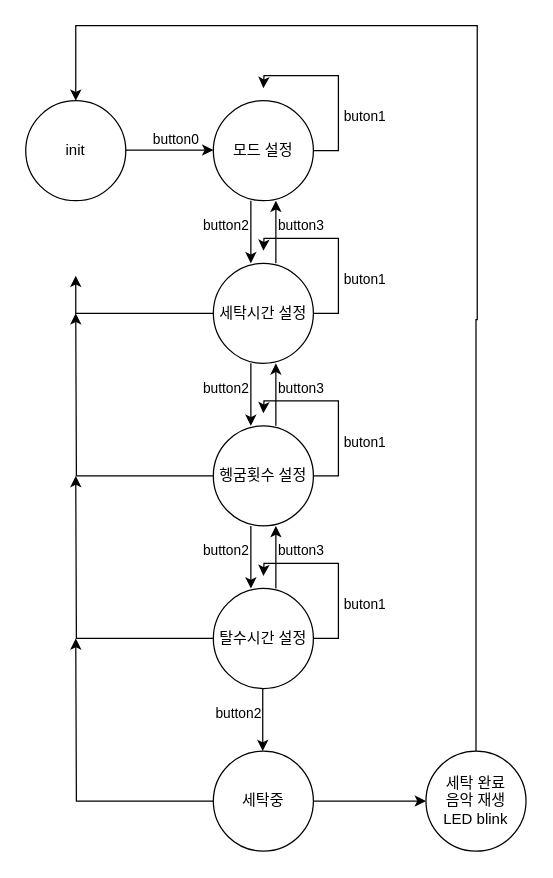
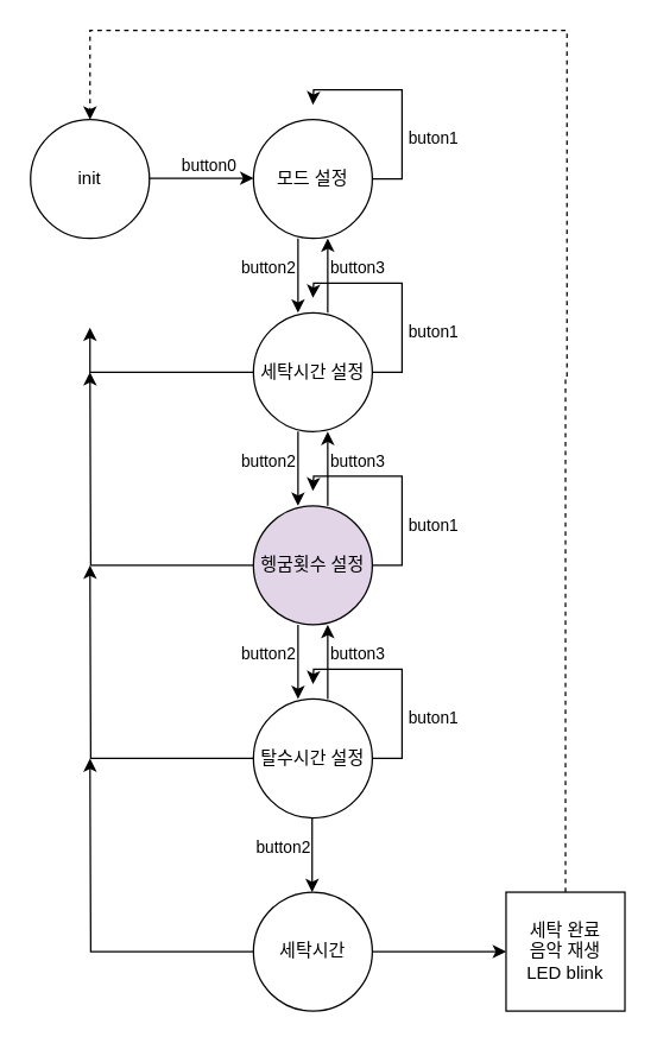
  <mxCell id="0" />
  <mxCell id="1" parent="0" />
  <mxCell id="2" value="init" style="ellipse;whiteSpace=wrap;html=1;aspect=fixed;" vertex="1" parent="1"><mxGeometry x="20" y="80" width="80" height="80" as="geometry" /></mxCell>
  <mxCell id="3" value="button0" style="endArrow=classic;html=1;rounded=0;" edge="1" parent="1"><mxGeometry x="0.143" y="10" width="50" height="50" relative="1" as="geometry"><mxPoint x="100" y="119.5" as="sourcePoint" /><mxPoint x="170" y="119.5" as="targetPoint" /><mxPoint y="1" as="offset" /></mxGeometry></mxCell>
  <mxCell id="4" style="edgeStyle=orthogonalEdgeStyle;rounded=0;orthogonalLoop=1;jettySize=auto;html=1;exitX=1;exitY=0.5;exitDx=0;exitDy=0;" edge="1" parent="1" source="6"><mxGeometry relative="1" as="geometry"><mxPoint x="210" y="70" as="targetPoint" /></mxGeometry></mxCell>
  <mxCell id="5" value="buton1" style="edgeLabel;html=1;align=center;verticalAlign=middle;resizable=0;points=[];" vertex="1" connectable="0" parent="4"><mxGeometry x="-0.358" y="1" relative="1" as="geometry"><mxPoint x="21" as="offset" /></mxGeometry></mxCell>
  <mxCell id="6" value="모드 설정" style="ellipse;whiteSpace=wrap;html=1;aspect=fixed;" vertex="1" parent="1"><mxGeometry x="170" y="80" width="80" height="80" as="geometry" /></mxCell>
  <mxCell id="7" style="edgeStyle=orthogonalEdgeStyle;rounded=0;orthogonalLoop=1;jettySize=auto;html=1;exitX=0;exitY=0.5;exitDx=0;exitDy=0;" edge="1" parent="1" source="9"><mxGeometry relative="1" as="geometry"><mxPoint x="60" y="510" as="targetPoint" /></mxGeometry></mxCell>
  <mxCell id="8" style="edgeStyle=orthogonalEdgeStyle;rounded=0;orthogonalLoop=1;jettySize=auto;html=1;exitX=1;exitY=0.5;exitDx=0;exitDy=0;entryX=0;entryY=0.5;entryDx=0;entryDy=0;" edge="1" parent="1" source="9" target="30"><mxGeometry relative="1" as="geometry" /></mxCell>
- <mxCell id="9" value="세탁중" style="ellipse;whiteSpace=wrap;html=1;aspect=fixed;" vertex="1" parent="1"><mxGeometry x="170" y="600" width="80" height="80" as="geometry" /></mxCell>
+ <mxCell id="9" value="세탁시간" style="ellipse;whiteSpace=wrap;html=1;aspect=fixed;" vertex="1" parent="1"><mxGeometry x="170" y="600" width="80" height="80" as="geometry" /></mxCell>
  <mxCell id="10" value="button2" style="endArrow=classic;html=1;rounded=0;" edge="1" parent="1"><mxGeometry x="-0.2" y="-20" width="50" height="50" relative="1" as="geometry"><mxPoint x="200" y="160" as="sourcePoint" /><mxPoint x="200" y="210" as="targetPoint" /><mxPoint as="offset" /></mxGeometry></mxCell>
  <mxCell id="11" value="button2" style="endArrow=classic;html=1;rounded=0;" edge="1" parent="1"><mxGeometry x="-0.2" y="-20" width="50" height="50" relative="1" as="geometry"><mxPoint x="200" y="290" as="sourcePoint" /><mxPoint x="200" y="340" as="targetPoint" /><mxPoint as="offset" /></mxGeometry></mxCell>
  <mxCell id="12" value="button2" style="endArrow=classic;html=1;rounded=0;" edge="1" parent="1"><mxGeometry x="-0.2" y="-20" width="50" height="50" relative="1" as="geometry"><mxPoint x="200" y="420" as="sourcePoint" /><mxPoint x="200" y="470" as="targetPoint" /><mxPoint as="offset" /></mxGeometry></mxCell>
  <mxCell id="13" value="button2" style="endArrow=classic;html=1;rounded=0;" edge="1" parent="1"><mxGeometry x="-0.2" y="-20" width="50" height="50" relative="1" as="geometry"><mxPoint x="209.5" y="550" as="sourcePoint" /><mxPoint x="209.5" y="600" as="targetPoint" /><mxPoint as="offset" /></mxGeometry></mxCell>
  <mxCell id="14" value="button3" style="endArrow=classic;html=1;rounded=0;" edge="1" parent="1"><mxGeometry x="0.2" y="-20" width="50" height="50" relative="1" as="geometry"><mxPoint x="220" y="210" as="sourcePoint" /><mxPoint x="220" y="160" as="targetPoint" /><mxPoint as="offset" /></mxGeometry></mxCell>
  <mxCell id="15" value="button3" style="endArrow=classic;html=1;rounded=0;" edge="1" parent="1"><mxGeometry x="0.2" y="-20" width="50" height="50" relative="1" as="geometry"><mxPoint x="220" y="340" as="sourcePoint" /><mxPoint x="220" y="290" as="targetPoint" /><mxPoint as="offset" /></mxGeometry></mxCell>
  <mxCell id="16" value="button3" style="endArrow=classic;html=1;rounded=0;" edge="1" parent="1"><mxGeometry x="0.2" y="-20" width="50" height="50" relative="1" as="geometry"><mxPoint x="220" y="470" as="sourcePoint" /><mxPoint x="220" y="420" as="targetPoint" /><mxPoint as="offset" /></mxGeometry></mxCell>
  <mxCell id="17" style="edgeStyle=orthogonalEdgeStyle;rounded=0;orthogonalLoop=1;jettySize=auto;html=1;exitX=1;exitY=0.5;exitDx=0;exitDy=0;" edge="1" parent="1" source="20"><mxGeometry relative="1" as="geometry"><mxPoint x="210" y="200" as="targetPoint" /></mxGeometry></mxCell>
  <mxCell id="18" value="buton1" style="edgeLabel;html=1;align=center;verticalAlign=middle;resizable=0;points=[];" vertex="1" connectable="0" parent="17"><mxGeometry x="-0.358" y="1" relative="1" as="geometry"><mxPoint x="21" as="offset" /></mxGeometry></mxCell>
  <mxCell id="19" style="edgeStyle=orthogonalEdgeStyle;rounded=0;orthogonalLoop=1;jettySize=auto;html=1;exitX=0;exitY=0.5;exitDx=0;exitDy=0;" edge="1" parent="1" source="20"><mxGeometry relative="1" as="geometry"><mxPoint x="60" y="220" as="targetPoint" /><Array as="points"><mxPoint x="60" y="250" /></Array></mxGeometry></mxCell>
  <mxCell id="20" value="세탁시간 설정" style="ellipse;whiteSpace=wrap;html=1;aspect=fixed;" vertex="1" parent="1"><mxGeometry x="170" y="210" width="80" height="80" as="geometry" /></mxCell>
  <mxCell id="21" style="edgeStyle=orthogonalEdgeStyle;rounded=0;orthogonalLoop=1;jettySize=auto;html=1;exitX=1;exitY=0.5;exitDx=0;exitDy=0;" edge="1" parent="1" source="24"><mxGeometry relative="1" as="geometry"><mxPoint x="210" y="330" as="targetPoint" /></mxGeometry></mxCell>
  <mxCell id="22" value="buton1" style="edgeLabel;html=1;align=center;verticalAlign=middle;resizable=0;points=[];" vertex="1" connectable="0" parent="21"><mxGeometry x="-0.358" y="1" relative="1" as="geometry"><mxPoint x="21" as="offset" /></mxGeometry></mxCell>
  <mxCell id="23" style="edgeStyle=orthogonalEdgeStyle;rounded=0;orthogonalLoop=1;jettySize=auto;html=1;" edge="1" parent="1" source="24"><mxGeometry relative="1" as="geometry"><mxPoint x="60" y="250" as="targetPoint" /></mxGeometry></mxCell>
- <mxCell id="24" value="헹굼횟수 설정" style="ellipse;whiteSpace=wrap;html=1;aspect=fixed;" vertex="1" parent="1"><mxGeometry x="170" y="340" width="80" height="80" as="geometry" /></mxCell>
+ <mxCell id="24" value="헹굼횟수 설정" style="ellipse;whiteSpace=wrap;html=1;aspect=fixed;fillColor=#e1d5e7;" vertex="1" parent="1"><mxGeometry x="170" y="340" width="80" height="80" as="geometry" /></mxCell>
  <mxCell id="25" style="edgeStyle=orthogonalEdgeStyle;rounded=0;orthogonalLoop=1;jettySize=auto;html=1;exitX=1;exitY=0.5;exitDx=0;exitDy=0;" edge="1" parent="1" source="28"><mxGeometry relative="1" as="geometry"><mxPoint x="210" y="460" as="targetPoint" /></mxGeometry></mxCell>
  <mxCell id="26" value="buton1" style="edgeLabel;html=1;align=center;verticalAlign=middle;resizable=0;points=[];" vertex="1" connectable="0" parent="25"><mxGeometry x="-0.358" y="1" relative="1" as="geometry"><mxPoint x="21" as="offset" /></mxGeometry></mxCell>
  <mxCell id="27" style="edgeStyle=orthogonalEdgeStyle;rounded=0;orthogonalLoop=1;jettySize=auto;html=1;exitX=0;exitY=0.5;exitDx=0;exitDy=0;" edge="1" parent="1" source="28"><mxGeometry relative="1" as="geometry"><mxPoint x="60" y="380" as="targetPoint" /></mxGeometry></mxCell>
  <mxCell id="28" value="탈수시간 설정" style="ellipse;whiteSpace=wrap;html=1;aspect=fixed;" vertex="1" parent="1"><mxGeometry x="170" y="470" width="80" height="80" as="geometry" /></mxCell>
- <mxCell id="29" style="edgeStyle=orthogonalEdgeStyle;rounded=0;orthogonalLoop=1;jettySize=auto;html=1;exitX=0.5;exitY=0;exitDx=0;exitDy=0;entryX=0.5;entryY=0;entryDx=0;entryDy=0;" edge="1" parent="1" source="30" target="2"><mxGeometry relative="1" as="geometry"><mxPoint x="60" y="30" as="targetPoint" /><Array as="points"><mxPoint x="380" y="255" /><mxPoint x="381" y="255" /><mxPoint x="381" y="20" /><mxPoint x="60" y="20" /></Array></mxGeometry></mxCell>
- <mxCell id="30" value="세탁 완료&lt;div&gt;음악 재생&lt;/div&gt;&lt;div&gt;LED blink&lt;/div&gt;" style="ellipse;whiteSpace=wrap;html=1;aspect=fixed;" vertex="1" parent="1"><mxGeometry x="340" y="600" width="80" height="80" as="geometry" /></mxCell>
+ <mxCell id="29" style="edgeStyle=orthogonalEdgeStyle;rounded=0;orthogonalLoop=1;jettySize=auto;html=1;exitX=0.5;exitY=0;exitDx=0;exitDy=0;entryX=0.5;entryY=0;entryDx=0;entryDy=0;dashed=1;" edge="1" parent="1" source="30" target="2"><mxGeometry relative="1" as="geometry"><mxPoint x="60" y="30" as="targetPoint" /><Array as="points"><mxPoint x="380" y="255" /><mxPoint x="381" y="255" /><mxPoint x="381" y="20" /><mxPoint x="60" y="20" /></Array></mxGeometry></mxCell>
+ <mxCell id="30" value="세탁 완료&lt;div&gt;음악 재생&lt;/div&gt;&lt;div&gt;LED blink&lt;/div&gt;" style="whiteSpace=wrap;html=1;aspect=fixed;rounded=0;" vertex="1" parent="1"><mxGeometry x="340" y="600" width="80" height="80" as="geometry" /></mxCell>
